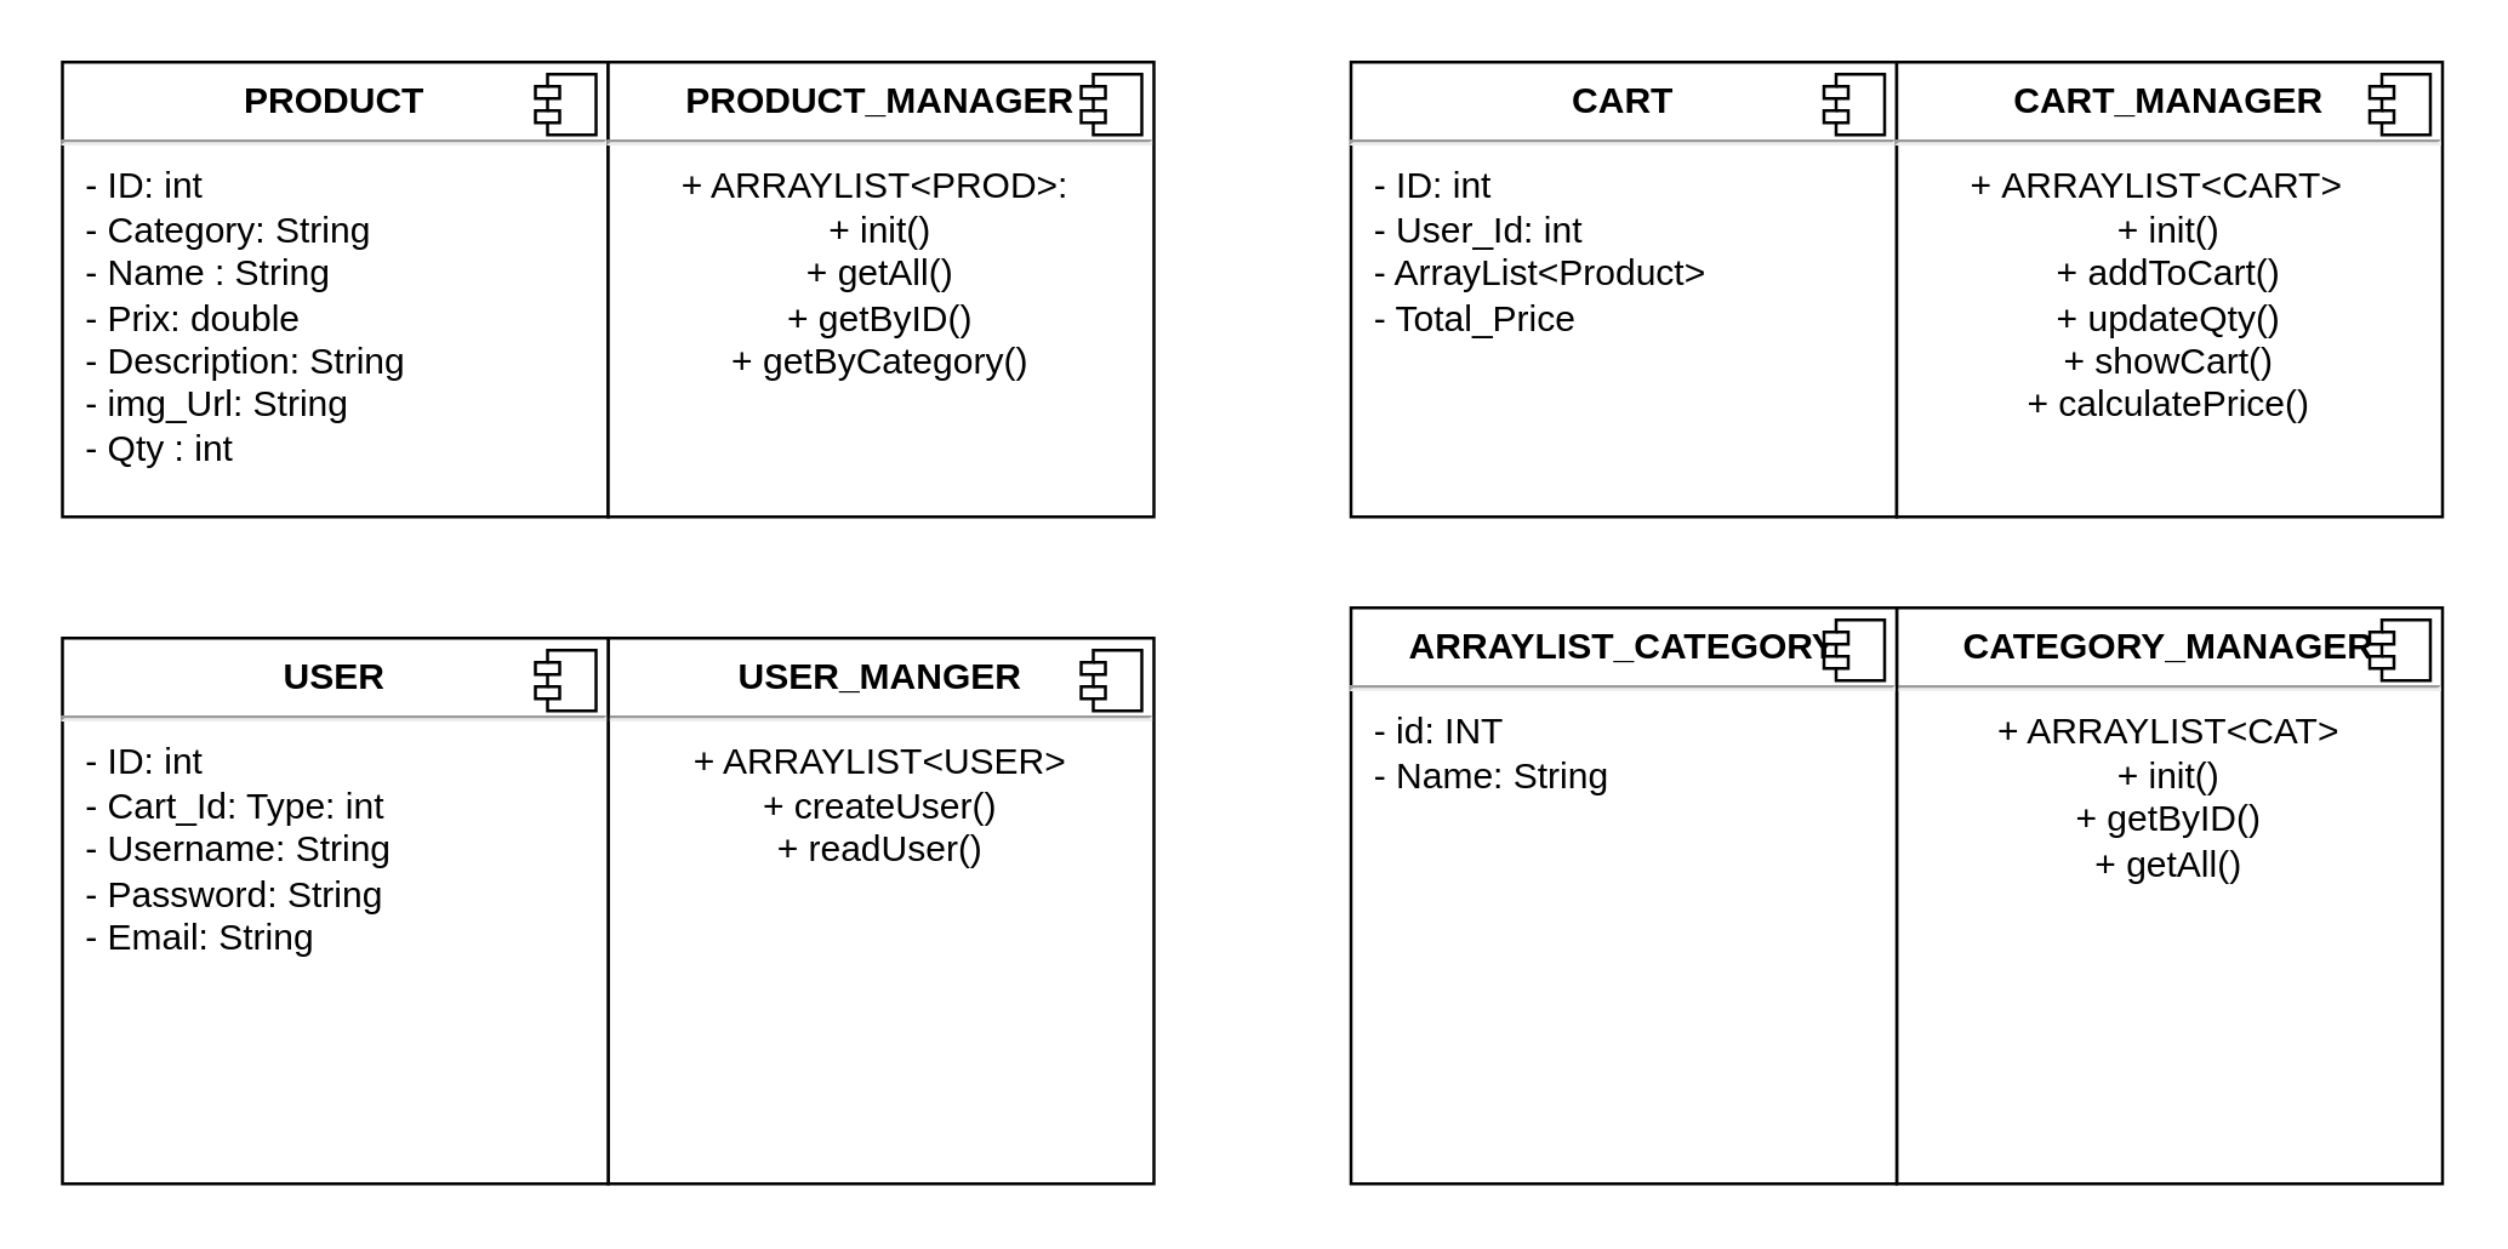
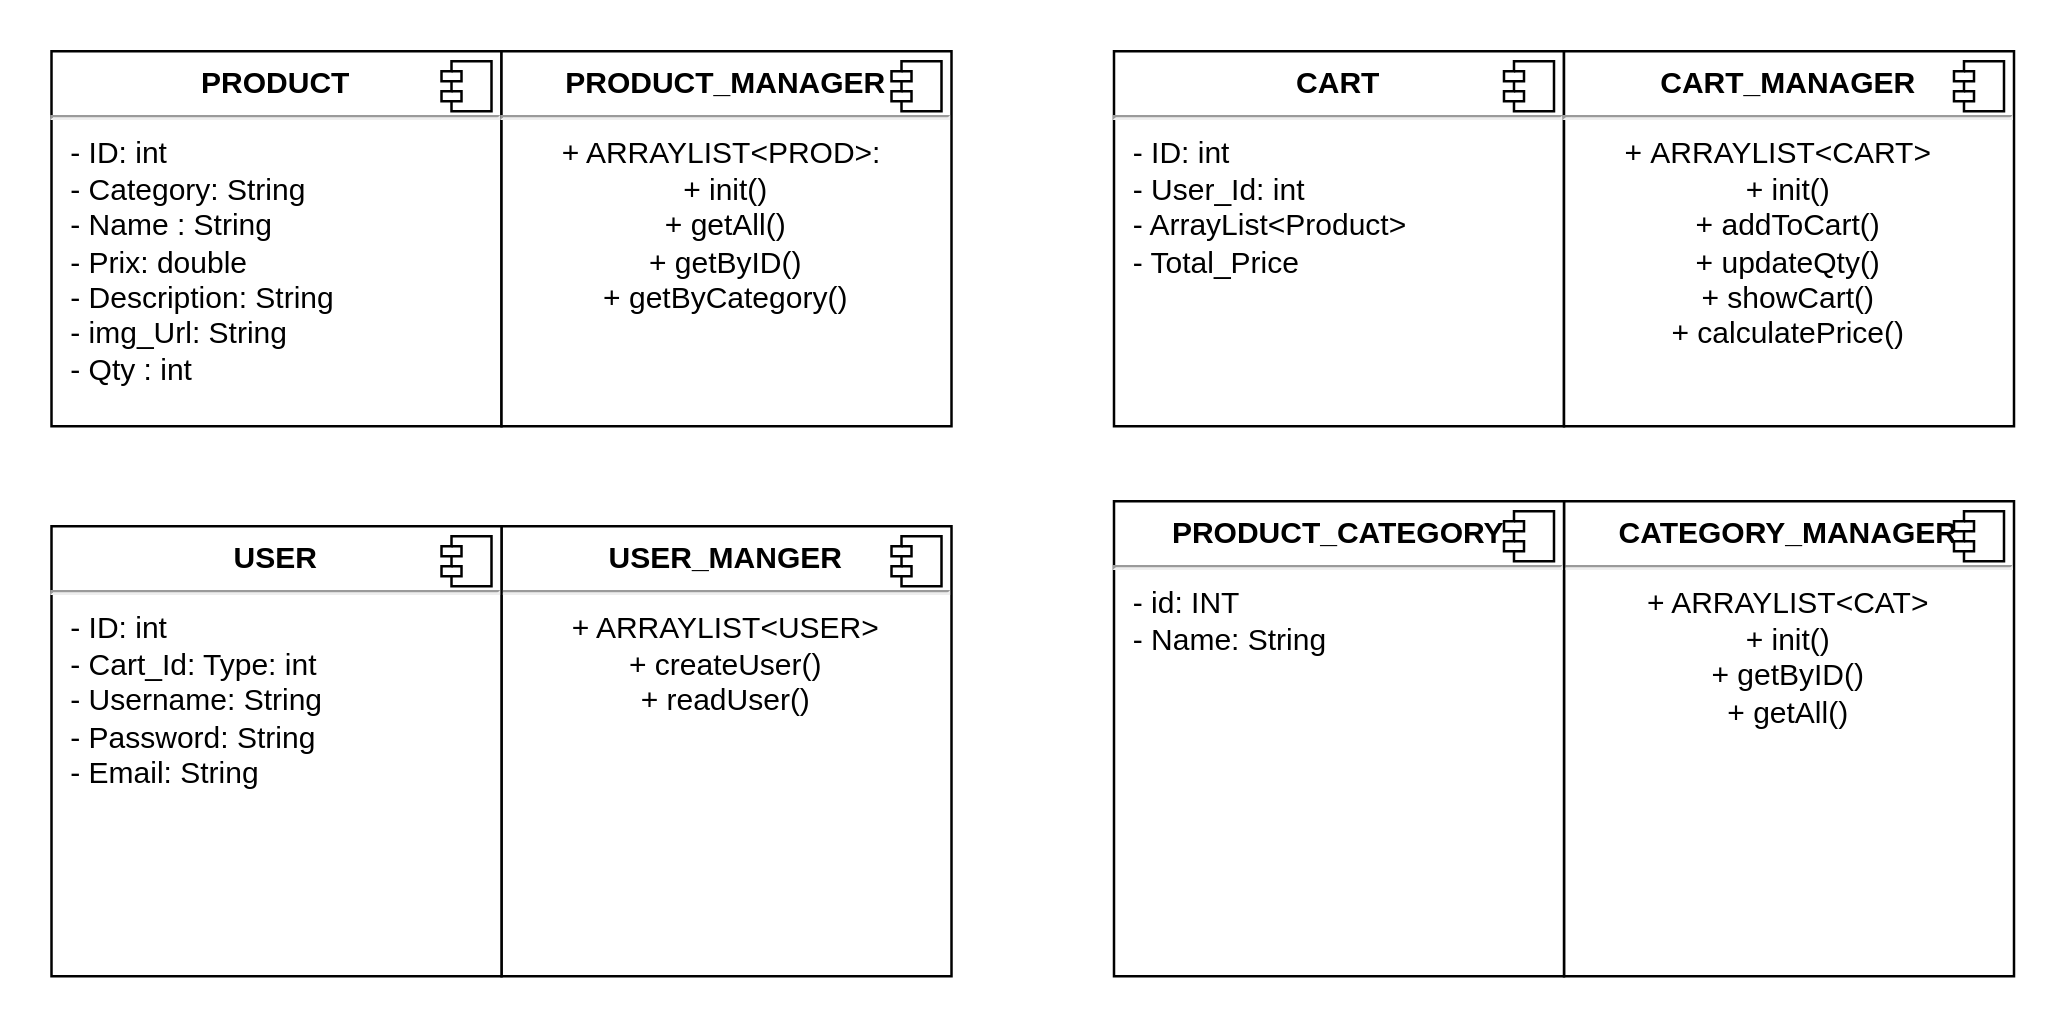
  <mxCell id="0" />
  <mxCell id="1" parent="0" />
  <mxCell id="2" value="&lt;p style=&quot;margin: 0px ; margin-top: 6px ; text-align: center&quot;&gt;&lt;b&gt;PRODUCT&lt;/b&gt;&lt;/p&gt;&lt;hr&gt;&lt;p style=&quot;margin: 0px ; margin-left: 8px&quot;&gt;- ID: int&lt;br&gt;- Category: String&lt;/p&gt;&lt;p style=&quot;margin: 0px ; margin-left: 8px&quot;&gt;- Name : String&lt;/p&gt;&lt;p style=&quot;margin: 0px ; margin-left: 8px&quot;&gt;- Prix: double&lt;/p&gt;&lt;p style=&quot;margin: 0px ; margin-left: 8px&quot;&gt;- Description: String&lt;/p&gt;&lt;p style=&quot;margin: 0px ; margin-left: 8px&quot;&gt;- img_Url: String&lt;/p&gt;&lt;p style=&quot;margin: 0px ; margin-left: 8px&quot;&gt;- Qty : int&lt;/p&gt;&lt;p style=&quot;margin: 0px ; margin-left: 8px&quot;&gt;&lt;br&gt;&lt;/p&gt;&lt;p style=&quot;margin: 0px ; margin-left: 8px&quot;&gt;&lt;br&gt;&lt;/p&gt;" style="align=left;overflow=fill;html=1;dropTarget=0;" vertex="1" parent="1"><mxGeometry y="20" width="180" height="150" as="geometry" x="20" /></mxCell>
  <mxCell id="3" value="" style="shape=component;jettyWidth=8;jettyHeight=4;" vertex="1" parent="2"><mxGeometry x="1" width="20" height="20" relative="1" as="geometry"><mxPoint x="-24" y="4" as="offset" /></mxGeometry></mxCell>
  <mxCell id="4" value="&lt;p style=&quot;margin: 0px ; margin-top: 6px ; text-align: center&quot;&gt;&lt;b&gt;CART&lt;/b&gt;&lt;/p&gt;&lt;hr&gt;&lt;p style=&quot;margin: 0px 0px 0px 8px&quot;&gt;- ID: int&lt;br&gt;- User_Id: int&lt;/p&gt;&lt;p style=&quot;margin: 0px 0px 0px 8px&quot;&gt;- ArrayList&amp;lt;Product&amp;gt;&lt;/p&gt;&lt;p style=&quot;margin: 0px 0px 0px 8px&quot;&gt;- Total_Price&lt;/p&gt;" style="align=left;overflow=fill;html=1;dropTarget=0;" vertex="1" parent="1"><mxGeometry x="445" y="20" width="180" height="150" as="geometry" /></mxCell>
  <mxCell id="5" value="" style="shape=component;jettyWidth=8;jettyHeight=4;" vertex="1" parent="4"><mxGeometry x="1" width="20" height="20" relative="1" as="geometry"><mxPoint x="-24" y="4" as="offset" /></mxGeometry></mxCell>
  <mxCell id="6" value="&lt;p style=&quot;margin: 0px ; margin-top: 6px ; text-align: center&quot;&gt;&lt;b&gt;PRODUCT_MANAGER&lt;/b&gt;&lt;/p&gt;&lt;hr&gt;&lt;div style=&quot;text-align: center&quot;&gt;+ ARRAYLIST&amp;lt;PROD&amp;gt;:&amp;nbsp;&lt;/div&gt;&lt;div style=&quot;text-align: center&quot;&gt;+ init()&lt;/div&gt;&lt;div style=&quot;text-align: center&quot;&gt;+ getAll()&lt;/div&gt;&lt;div style=&quot;text-align: center&quot;&gt;+ getByID()&lt;/div&gt;&lt;div style=&quot;text-align: center&quot;&gt;+ getByCategory()&lt;/div&gt;" style="align=left;overflow=fill;html=1;dropTarget=0;" vertex="1" parent="1"><mxGeometry x="200" y="20" width="180" height="150" as="geometry" /></mxCell>
  <mxCell id="7" value="" style="shape=component;jettyWidth=8;jettyHeight=4;" vertex="1" parent="6"><mxGeometry x="1" width="20" height="20" relative="1" as="geometry"><mxPoint x="-24" y="4" as="offset" /></mxGeometry></mxCell>
  <mxCell id="8" value="&lt;p style=&quot;margin: 0px ; margin-top: 6px ; text-align: center&quot;&gt;&lt;b&gt;CART_MANAGER&lt;/b&gt;&lt;/p&gt;&lt;hr&gt;&lt;p style=&quot;margin: 0px ; margin-left: 8px&quot;&gt;&amp;nbsp; &amp;nbsp; &amp;nbsp;+&amp;nbsp;&lt;span style=&quot;text-align: center&quot;&gt;ARRAYLIST&amp;lt;CART&amp;gt;&lt;/span&gt;&lt;/p&gt;&lt;div style=&quot;text-align: center&quot;&gt;+ init()&lt;/div&gt;&lt;div style=&quot;text-align: center&quot;&gt;+ addToCart()&lt;/div&gt;&lt;div style=&quot;text-align: center&quot;&gt;+ updateQty()&lt;/div&gt;&lt;div style=&quot;text-align: center&quot;&gt;+ showCart()&lt;/div&gt;&lt;div style=&quot;text-align: center&quot;&gt;+ calculatePrice()&lt;/div&gt;" style="align=left;overflow=fill;html=1;dropTarget=0;" vertex="1" parent="1"><mxGeometry x="625" y="20" width="180" height="150" as="geometry" /></mxCell>
  <mxCell id="9" value="" style="shape=component;jettyWidth=8;jettyHeight=4;" vertex="1" parent="8"><mxGeometry x="1" width="20" height="20" relative="1" as="geometry"><mxPoint x="-24" y="4" as="offset" /></mxGeometry></mxCell>
  <mxCell id="10" value="&lt;p style=&quot;margin: 0px ; margin-top: 6px ; text-align: center&quot;&gt;&lt;b&gt;USER_MANGER&lt;/b&gt;&lt;/p&gt;&lt;hr&gt;&lt;div style=&quot;text-align: center&quot;&gt;+ ARRAYLIST&amp;lt;USER&amp;gt;&lt;/div&gt;&lt;div style=&quot;text-align: center&quot;&gt;+ createUser()&lt;/div&gt;&lt;div style=&quot;text-align: center&quot;&gt;+ readUser()&lt;/div&gt;" style="align=left;overflow=fill;html=1;dropTarget=0;" vertex="1" parent="1"><mxGeometry x="200" y="210" width="180" height="180" as="geometry" /></mxCell>
  <mxCell id="11" value="" style="shape=component;jettyWidth=8;jettyHeight=4;" vertex="1" parent="10"><mxGeometry x="1" width="20" height="20" relative="1" as="geometry"><mxPoint x="-24" y="4" as="offset" /></mxGeometry></mxCell>
  <mxCell id="12" value="&lt;p style=&quot;margin: 0px ; margin-top: 6px ; text-align: center&quot;&gt;&lt;b&gt;USER&lt;/b&gt;&lt;/p&gt;&lt;hr&gt;&lt;p style=&quot;margin: 0px ; margin-left: 8px&quot;&gt;- ID: int&lt;br&gt;- Cart_Id: Type: int&lt;/p&gt;&lt;p style=&quot;margin: 0px ; margin-left: 8px&quot;&gt;- Username: String&lt;/p&gt;&lt;p style=&quot;margin: 0px ; margin-left: 8px&quot;&gt;- Password: String&lt;/p&gt;&lt;p style=&quot;margin: 0px ; margin-left: 8px&quot;&gt;- Email: String&lt;/p&gt;" style="align=left;overflow=fill;html=1;dropTarget=0;" vertex="1" parent="1"><mxGeometry y="210" width="180" height="180" as="geometry" x="20" /></mxCell>
  <mxCell id="13" value="" style="shape=component;jettyWidth=8;jettyHeight=4;" vertex="1" parent="12"><mxGeometry x="1" width="20" height="20" relative="1" as="geometry"><mxPoint x="-24" y="4" as="offset" /></mxGeometry></mxCell>
  <mxCell id="14" value="&lt;p style=&quot;margin: 0px ; margin-top: 6px ; text-align: center&quot;&gt;&lt;b&gt;CATEGORY_MANAGER&lt;/b&gt;&lt;/p&gt;&lt;hr&gt;&lt;div style=&quot;text-align: center&quot;&gt;+ ARRAYLIST&amp;lt;CAT&amp;gt;&lt;/div&gt;&lt;div style=&quot;text-align: center&quot;&gt;+ init()&lt;/div&gt;&lt;div style=&quot;text-align: center&quot;&gt;+ getByID()&lt;/div&gt;&lt;div style=&quot;text-align: center&quot;&gt;+ getAll()&lt;/div&gt;" style="align=left;overflow=fill;html=1;dropTarget=0;" vertex="1" parent="1"><mxGeometry x="625" y="200" width="180" height="190" as="geometry" /></mxCell>
  <mxCell id="15" value="" style="shape=component;jettyWidth=8;jettyHeight=4;" vertex="1" parent="14"><mxGeometry x="1" width="20" height="20" relative="1" as="geometry"><mxPoint x="-24" y="4" as="offset" /></mxGeometry></mxCell>
- <mxCell id="16" value="&lt;p style=&quot;margin: 0px ; margin-top: 6px ; text-align: center&quot;&gt;&lt;b&gt;ARRAYLIST_CATEGORY&lt;/b&gt;&lt;/p&gt;&lt;hr&gt;&lt;p style=&quot;margin: 0px ; margin-left: 8px&quot;&gt;- id: INT&lt;br&gt;- Name: String&lt;/p&gt;" style="align=left;overflow=fill;html=1;dropTarget=0;" vertex="1" parent="1"><mxGeometry x="445" y="200" width="180" height="190" as="geometry" /></mxCell>
+ <mxCell id="16" value="&lt;p style=&quot;margin: 0px ; margin-top: 6px ; text-align: center&quot;&gt;&lt;b&gt;PRODUCT_CATEGORY&lt;/b&gt;&lt;/p&gt;&lt;hr&gt;&lt;p style=&quot;margin: 0px ; margin-left: 8px&quot;&gt;- id: INT&lt;br&gt;- Name: String&lt;/p&gt;" style="align=left;overflow=fill;html=1;dropTarget=0;" vertex="1" parent="1"><mxGeometry x="445" y="200" width="180" height="190" as="geometry" /></mxCell>
  <mxCell id="17" value="" style="shape=component;jettyWidth=8;jettyHeight=4;" vertex="1" parent="16"><mxGeometry x="1" width="20" height="20" relative="1" as="geometry"><mxPoint x="-24" y="4" as="offset" /></mxGeometry></mxCell>
